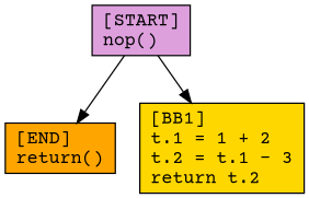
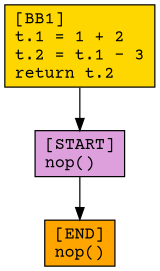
  digraph {
    fontname="Courier Prime"
    node [fontname="Courier Prime" shape=box style=filled]
    edge [fontname="Courier Prime"]
-   n1 [fillcolor=orange label="[END]\lreturn()\l"]
+   n1 [fillcolor=orange label="[END]\lnop()\l"]
    n2 [fillcolor=plum label="[START]\lnop()\l"]
    n3 [fillcolor=gold label="[BB1]\lt.1 = 1 + 2\lt.2 = t.1 - 3\lreturn t.2\l"]
    n2 -> n1
-   n2 -> n3
+   n3 -> n2
  }
